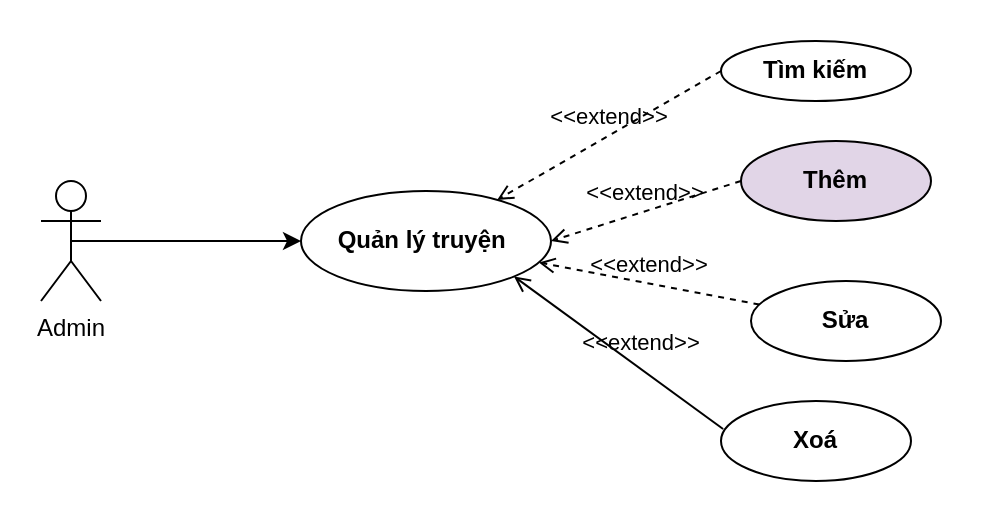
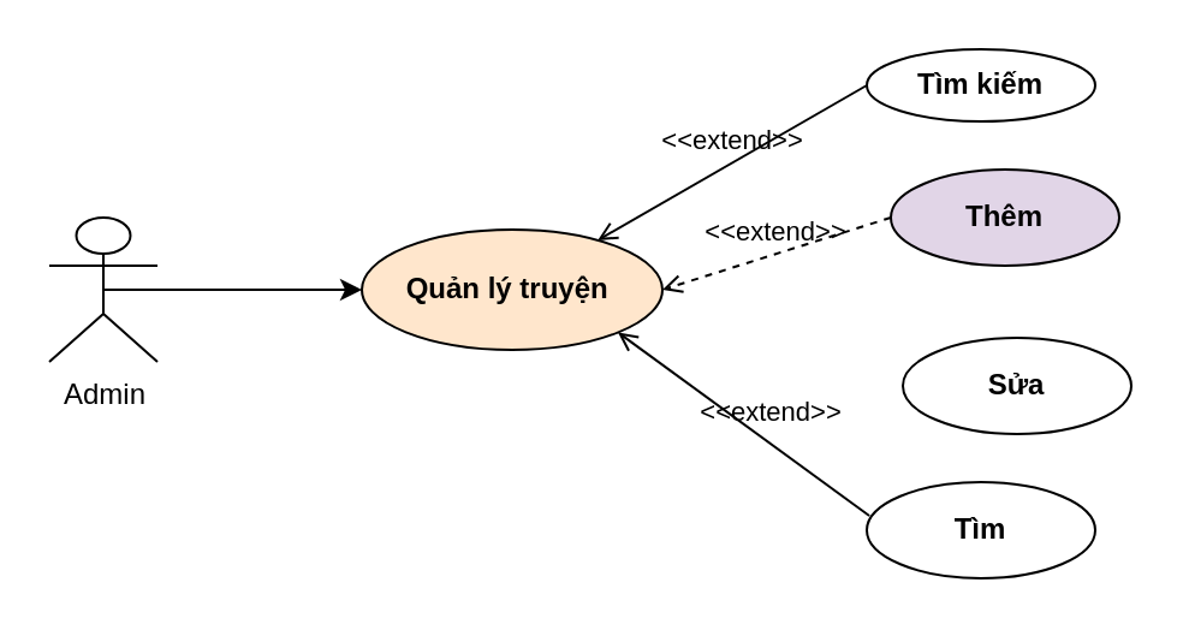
  <mxCell id="0" />
  <mxCell id="1" parent="0" />
- <mxCell id="2" value="Admin" style="shape=umlActor;verticalLabelPosition=bottom;verticalAlign=top;html=1;outlineConnect=0;" parent="1" vertex="1"><mxGeometry x="20" y="90" width="30" height="60" as="geometry" /></mxCell>
- <mxCell id="3" value="Quản lý truyện&amp;nbsp;" style="ellipse;whiteSpace=wrap;html=1;fontStyle=1" parent="1" vertex="1"><mxGeometry x="150" y="95" width="125" height="50" as="geometry" /></mxCell>
+ <mxCell id="2" value="Admin" style="shape=umlActor;verticalLabelPosition=bottom;verticalAlign=top;html=1;outlineConnect=0;" parent="1" vertex="1"><mxGeometry x="20" y="90" width="45" height="60" as="geometry" /></mxCell>
+ <mxCell id="3" value="Quản lý truyện&amp;nbsp;" style="ellipse;whiteSpace=wrap;html=1;fontStyle=1;fillColor=#ffe6cc;" parent="1" vertex="1"><mxGeometry x="150" y="95" width="125" height="50" as="geometry" /></mxCell>
  <mxCell id="4" value="" style="endArrow=classic;html=1;exitX=0.5;exitY=0.5;exitDx=0;exitDy=0;exitPerimeter=0;" parent="1" source="2" target="3" edge="1"><mxGeometry width="50" height="50" relative="1" as="geometry"><mxPoint x="260" y="90" as="sourcePoint" /><mxPoint x="310" y="40" as="targetPoint" /></mxGeometry></mxCell>
  <mxCell id="5" value="Tìm kiếm" style="ellipse;whiteSpace=wrap;html=1;fontStyle=1" parent="1" vertex="1"><mxGeometry x="360" y="20" width="95" height="30" as="geometry" /></mxCell>
- <mxCell id="6" value="Xoá" style="ellipse;whiteSpace=wrap;html=1;fontStyle=1" parent="1" vertex="1"><mxGeometry x="360" y="200" width="95" height="40" as="geometry" /></mxCell>
+ <mxCell id="6" value="Tìm" style="ellipse;whiteSpace=wrap;html=1;fontStyle=1" parent="1" vertex="1"><mxGeometry x="360" y="200" width="95" height="40" as="geometry" /></mxCell>
  <mxCell id="7" value="Sửa" style="ellipse;whiteSpace=wrap;html=1;fontStyle=1" parent="1" vertex="1"><mxGeometry x="375" y="140" width="95" height="40" as="geometry" /></mxCell>
  <mxCell id="8" value="Thêm" style="ellipse;whiteSpace=wrap;html=1;fontStyle=1;fillColor=#e1d5e7;" parent="1" vertex="1"><mxGeometry x="370" y="70" width="95" height="40" as="geometry" /></mxCell>
- <mxCell id="9" value="&amp;lt;&amp;lt;extend&amp;gt;&amp;gt;" style="html=1;verticalAlign=bottom;labelBackgroundColor=none;endArrow=open;endFill=0;dashed=1;exitX=0;exitY=0.5;exitDx=0;exitDy=0;" parent="1" source="5" target="3" edge="1"><mxGeometry width="160" relative="1" as="geometry"><mxPoint x="210" y="70" as="sourcePoint" /><mxPoint x="370" y="70" as="targetPoint" /></mxGeometry></mxCell>
+ <mxCell id="9" value="&amp;lt;&amp;lt;extend&amp;gt;&amp;gt;" style="html=1;verticalAlign=bottom;labelBackgroundColor=none;endArrow=open;endFill=0;dashed=0;exitX=0;exitY=0.5;exitDx=0;exitDy=0;" parent="1" source="5" target="3" edge="1"><mxGeometry width="160" relative="1" as="geometry"><mxPoint x="210" y="70" as="sourcePoint" /><mxPoint x="370" y="70" as="targetPoint" /></mxGeometry></mxCell>
  <mxCell id="10" value="&amp;lt;&amp;lt;extend&amp;gt;&amp;gt;" style="html=1;verticalAlign=bottom;labelBackgroundColor=none;endArrow=open;endFill=0;dashed=1;entryX=1;entryY=0.5;entryDx=0;entryDy=0;exitX=0;exitY=0.5;exitDx=0;exitDy=0;" parent="1" source="8" target="3" edge="1"><mxGeometry width="160" relative="1" as="geometry"><mxPoint x="380" y="90" as="sourcePoint" /><mxPoint x="260" y="110" as="targetPoint" /></mxGeometry></mxCell>
- <mxCell id="11" value="&amp;lt;&amp;lt;extend&amp;gt;&amp;gt;" style="html=1;verticalAlign=bottom;labelBackgroundColor=none;endArrow=open;endFill=0;dashed=1;" parent="1" source="7" target="3" edge="1"><mxGeometry width="160" relative="1" as="geometry"><mxPoint x="380" y="160" as="sourcePoint" /><mxPoint x="285" y="130" as="targetPoint" /></mxGeometry></mxCell>
  <mxCell id="12" value="&amp;lt;&amp;lt;extend&amp;gt;&amp;gt;" style="html=1;verticalAlign=bottom;labelBackgroundColor=none;endArrow=open;endFill=0;dashed=0;entryX=1;entryY=1;entryDx=0;entryDy=0;exitX=0.011;exitY=0.35;exitDx=0;exitDy=0;exitPerimeter=0;" parent="1" source="6" target="3" edge="1"><mxGeometry x="-0.178" y="-3" width="160" relative="1" as="geometry"><mxPoint x="389" y="162" as="sourcePoint" /><mxPoint x="279" y="141" as="targetPoint" /><mxPoint as="offset" /></mxGeometry></mxCell>
